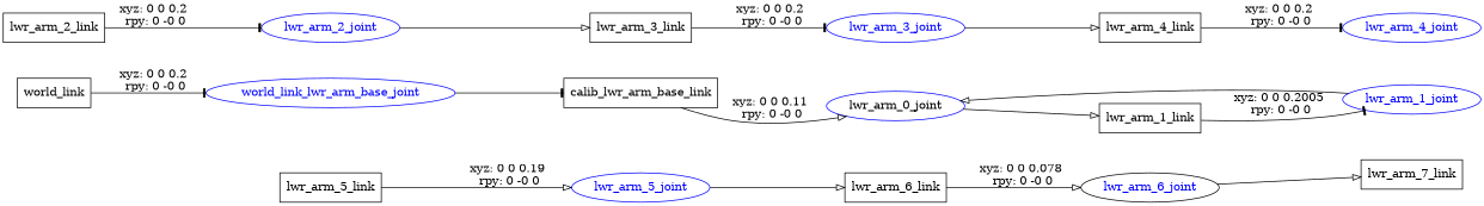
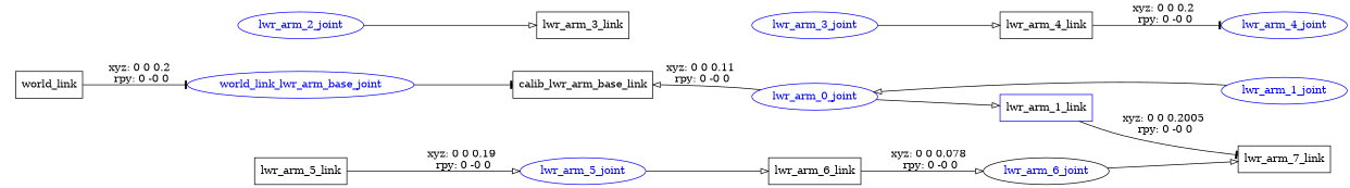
  digraph {
    rankdir=LR
    node [shape=box]
    edge [arrowhead=onormal]
    n1 [label=world_link]
    world_link_lwr_arm_base_joint [color=blue fontcolor=blue shape=ellipse]
    n3 [label=calib_lwr_arm_base_link]
-   lwr_arm_0_joint [color=blue fontcolor=black shape=ellipse]
-   n5 [label=lwr_arm_1_link]
+   lwr_arm_0_joint [color=blue fontcolor=blue shape=ellipse]
+   n5 [label=lwr_arm_1_link color=blue]
    lwr_arm_1_joint [color=blue fontcolor=blue shape=ellipse]
-   n7 [label=lwr_arm_2_link]
    lwr_arm_2_joint [color=blue fontcolor=blue shape=ellipse]
    n9 [label=lwr_arm_3_link]
    lwr_arm_3_joint [color=blue fontcolor=blue shape=ellipse]
    n11 [label=lwr_arm_4_link]
    lwr_arm_4_joint [color=blue fontcolor=blue shape=ellipse]
    n13 [label=lwr_arm_5_link]
    lwr_arm_5_joint [color=blue fontcolor=blue shape=ellipse]
    n15 [label=lwr_arm_6_link]
    lwr_arm_6_joint [color=black fontcolor=blue shape=ellipse]
    n17 [label=lwr_arm_7_link]
    n1 -> world_link_lwr_arm_base_joint [arrowhead=tee label="xyz: 0 0 0.2 \nrpy: 0 -0 0"]
    world_link_lwr_arm_base_joint -> n3 [arrowhead=tee]
-   n3 -> lwr_arm_0_joint [label="xyz: 0 0 0.11 \nrpy: 0 -0 0"]
+   lwr_arm_0_joint -> n3 [label="xyz: 0 0 0.11 \nrpy: 0 -0 0"]
    lwr_arm_0_joint -> n5
-   n5 -> lwr_arm_1_joint [arrowhead=tee label="xyz: 0 0 0.2005 \nrpy: 0 -0 0"]
+   n5 -> n17 [arrowhead=tee label="xyz: 0 0 0.2005 \nrpy: 0 -0 0"]
    lwr_arm_1_joint -> lwr_arm_0_joint
-   n7 -> lwr_arm_2_joint [arrowhead=tee label="xyz: 0 0 0.2 \nrpy: 0 -0 0"]
    lwr_arm_2_joint -> n9
-   n9 -> lwr_arm_3_joint [arrowhead=tee label="xyz: 0 0 0.2 \nrpy: 0 -0 0"]
    lwr_arm_3_joint -> n11
    n11 -> lwr_arm_4_joint [arrowhead=tee label="xyz: 0 0 0.2 \nrpy: 0 -0 0"]
    n13 -> lwr_arm_5_joint [label="xyz: 0 0 0.19 \nrpy: 0 -0 0"]
    lwr_arm_5_joint -> n15
    n15 -> lwr_arm_6_joint [label="xyz: 0 0 0.078 \nrpy: 0 -0 0"]
    lwr_arm_6_joint -> n17
  }
